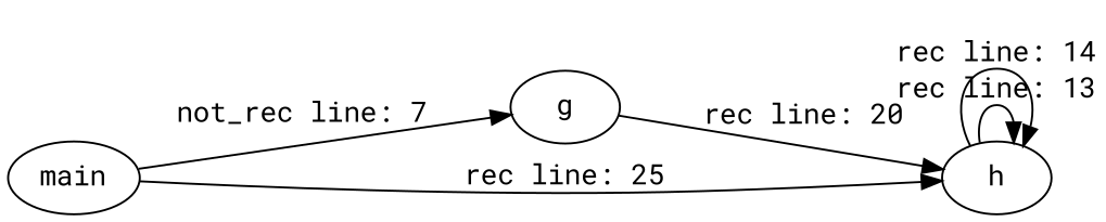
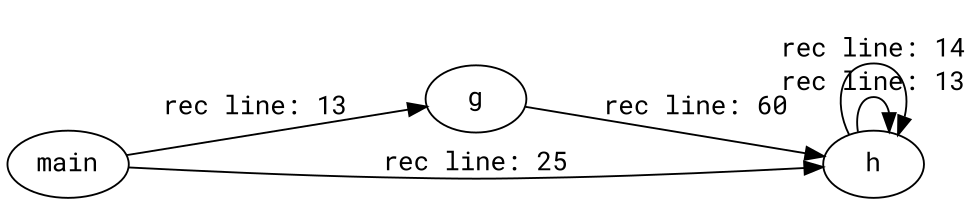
  digraph {
    fontname="Roboto Mono"
    rankdir=LR
    node [fontname="Roboto Mono"]
    edge [fontname="Roboto Mono"]
    main
    g
    h
-   main -> g [label="not_rec line: 7"]
+   main -> g [label="rec line: 13"]
    main -> h [label="rec line: 25"]
-   g -> h [label="rec line: 20"]
+   g -> h [label="rec line: 60"]
    h -> h [label="rec line: 13"]
    h -> h [label="rec line: 14"]
  }
